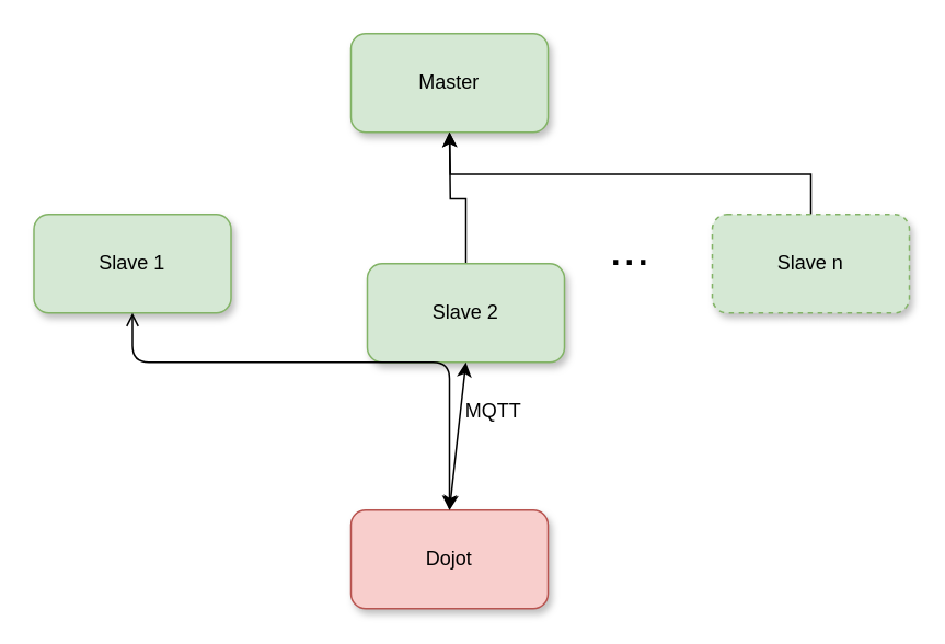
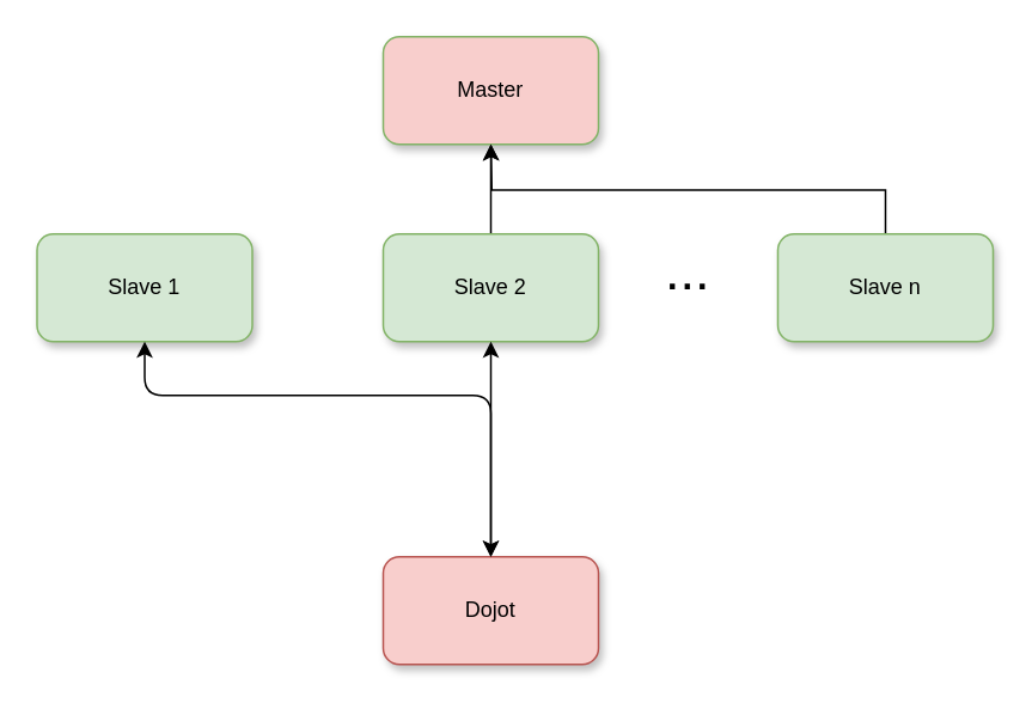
  <mxCell id="0" />
  <mxCell id="1" parent="0" />
- <mxCell id="2" value="Master" style="rounded=1;whiteSpace=wrap;html=1;fillColor=#d5e8d4;strokeColor=#82b366;shadow=1;" vertex="1" parent="1"><mxGeometry x="213" width="120" height="60" as="geometry" y="20" /></mxCell>
+ <mxCell id="2" value="Master" style="rounded=1;whiteSpace=wrap;html=1;fillColor=#f8cecc;strokeColor=#82b366;shadow=1;" vertex="1" parent="1"><mxGeometry x="213" width="120" height="60" as="geometry" y="20" /></mxCell>
  <mxCell id="3" style="edgeStyle=orthogonalEdgeStyle;rounded=0;orthogonalLoop=1;jettySize=auto;html=1;exitX=0.5;exitY=0;exitDx=0;exitDy=0;" edge="1" parent="1" source="4"><mxGeometry relative="1" as="geometry"><mxPoint x="273" y="80" as="targetPoint" /></mxGeometry></mxCell>
- <mxCell id="4" value="Slave n" style="rounded=1;whiteSpace=wrap;html=1;fillColor=#d5e8d4;strokeColor=#82b366;shadow=1;dashed=1;" vertex="1" parent="1"><mxGeometry x="433" y="130" width="120" height="60" as="geometry" /></mxCell>
+ <mxCell id="4" value="Slave n" style="rounded=1;whiteSpace=wrap;html=1;fillColor=#d5e8d4;strokeColor=#82b366;shadow=1;" vertex="1" parent="1"><mxGeometry x="433" y="130" width="120" height="60" as="geometry" /></mxCell>
  <mxCell id="5" style="edgeStyle=orthogonalEdgeStyle;rounded=0;orthogonalLoop=1;jettySize=auto;html=1;exitX=0.5;exitY=0;exitDx=0;exitDy=0;" edge="1" parent="1" source="6"><mxGeometry relative="1" as="geometry"><mxPoint x="273" y="80" as="targetPoint" /></mxGeometry></mxCell>
- <mxCell id="6" value="Slave 2" style="rounded=1;whiteSpace=wrap;html=1;fillColor=#d5e8d4;strokeColor=#82b366;shadow=1;" vertex="1" parent="1"><mxGeometry x="223" y="160" width="120" height="60" as="geometry" /></mxCell>
+ <mxCell id="6" value="Slave 2" style="rounded=1;whiteSpace=wrap;html=1;fillColor=#d5e8d4;strokeColor=#82b366;shadow=1;" vertex="1" parent="1"><mxGeometry x="213" y="130" width="120" height="60" as="geometry" /></mxCell>
  <mxCell id="7" value="Slave 1" style="rounded=1;whiteSpace=wrap;html=1;fillColor=#d5e8d4;strokeColor=#82b366;shadow=1;" vertex="1" parent="1"><mxGeometry y="130" width="120" height="60" as="geometry" x="20" /></mxCell>
  <mxCell id="8" value="&lt;font style=&quot;font-size: 30px&quot;&gt;...&lt;/font&gt;" style="text;html=1;strokeColor=none;fillColor=none;align=center;verticalAlign=middle;whiteSpace=wrap;rounded=0;" vertex="1" parent="1"><mxGeometry x="363" y="140" width="40" height="20" as="geometry" /></mxCell>
  <mxCell id="9" value="Dojot" style="rounded=1;whiteSpace=wrap;html=1;fillColor=#f8cecc;strokeColor=#b85450;shadow=1;glass=0;" vertex="1" parent="1"><mxGeometry x="213" y="310" width="120" height="60" as="geometry" /></mxCell>
- <mxCell id="10" value="" style="endArrow=open;startArrow=classic;html=1;entryX=0.5;entryY=1;entryDx=0;entryDy=0;exitX=0.5;exitY=0;exitDx=0;exitDy=0;" edge="1" parent="1" source="9" target="7"><mxGeometry width="50" height="50" relative="1" as="geometry"><mxPoint x="30" y="440" as="sourcePoint" /><mxPoint x="80" y="390" as="targetPoint" /><Array as="points"><mxPoint x="273" y="220" /><mxPoint x="80" y="220" /></Array></mxGeometry></mxCell>
+ <mxCell id="10" value="" style="endArrow=classic;startArrow=classic;html=1;entryX=0.5;entryY=1;entryDx=0;entryDy=0;exitX=0.5;exitY=0;exitDx=0;exitDy=0;" edge="1" parent="1" source="9" target="7"><mxGeometry width="50" height="50" relative="1" as="geometry"><mxPoint x="30" y="440" as="sourcePoint" /><mxPoint x="80" y="390" as="targetPoint" /><Array as="points"><mxPoint x="273" y="220" /><mxPoint x="80" y="220" /></Array></mxGeometry></mxCell>
  <mxCell id="11" value="" style="endArrow=classic;startArrow=classic;html=1;entryX=0.5;entryY=1;entryDx=0;entryDy=0;" edge="1" parent="1" target="6"><mxGeometry width="50" height="50" relative="1" as="geometry"><mxPoint x="273" y="310" as="sourcePoint" /><mxPoint x="80" y="470" as="targetPoint" /></mxGeometry></mxCell>
- <mxCell id="12" value="MQTT" style="text;html=1;strokeColor=none;fillColor=none;align=center;verticalAlign=middle;whiteSpace=wrap;rounded=0;" vertex="1" parent="1"><mxGeometry x="280" y="240" width="40" height="20" as="geometry" /></mxCell>
